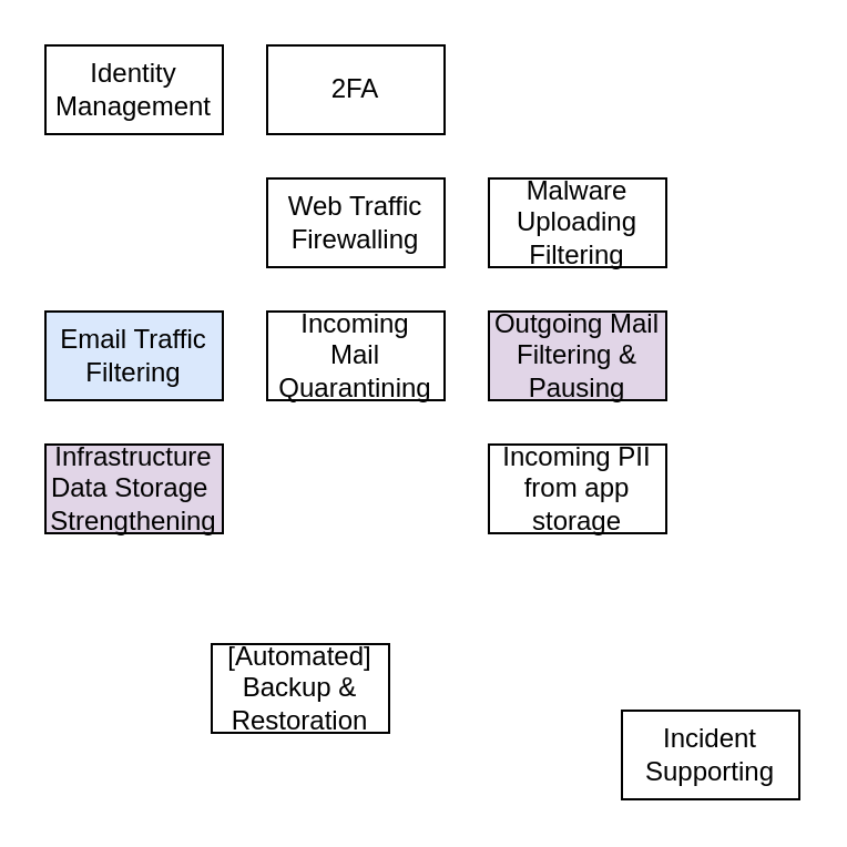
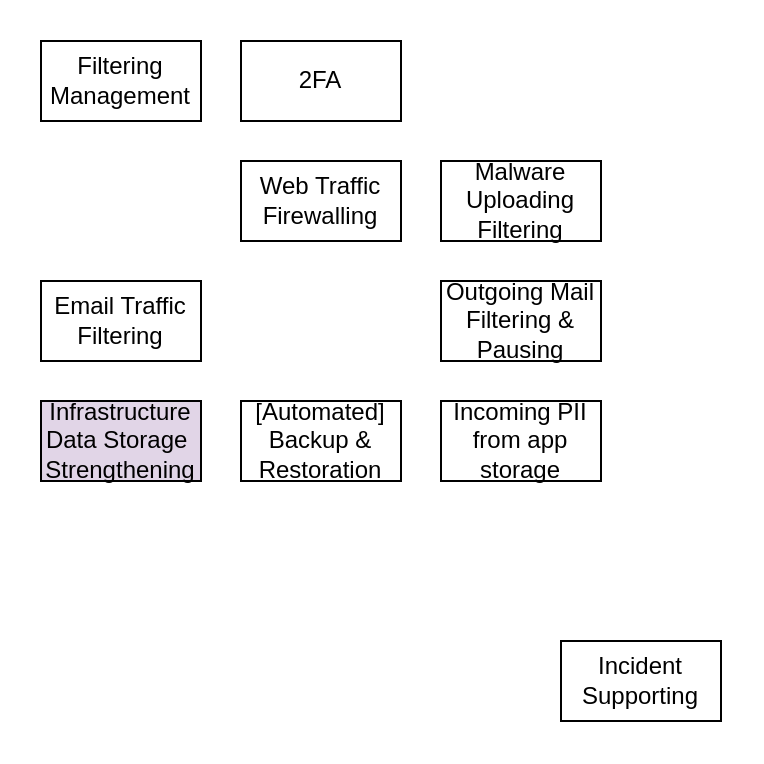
  <mxCell id="0" />
  <mxCell id="1" parent="0" />
- <mxCell id="2" value="Incoming&lt;br&gt;Mail Quarantining" style="rounded=0;whiteSpace=wrap;html=1;" vertex="1" parent="1"><mxGeometry x="120" y="140" width="80" height="40" as="geometry" /></mxCell>
- <mxCell id="3" value="Outgoing Mail Filtering &amp;amp; Pausing" style="rounded=0;whiteSpace=wrap;html=1;fillColor=#e1d5e7;" vertex="1" parent="1"><mxGeometry x="220" y="140" width="80" height="40" as="geometry" /></mxCell>
+ <mxCell id="3" value="Outgoing Mail Filtering &amp;amp; Pausing" style="rounded=0;whiteSpace=wrap;html=1;" vertex="1" parent="1"><mxGeometry x="220" y="140" width="80" height="40" as="geometry" /></mxCell>
  <mxCell id="4" value="Incident Supporting" style="rounded=0;whiteSpace=wrap;html=1;" vertex="1" parent="1"><mxGeometry x="280" y="320" width="80" height="40" as="geometry" /></mxCell>
  <mxCell id="5" value="Web Traffic Firewalling" style="rounded=0;whiteSpace=wrap;html=1;" vertex="1" parent="1"><mxGeometry x="120" y="80" width="80" height="40" as="geometry" /></mxCell>
  <mxCell id="6" value="Malware&lt;br&gt;Uploading&lt;br&gt;Filtering" style="rounded=0;whiteSpace=wrap;html=1;" vertex="1" parent="1"><mxGeometry x="220" y="80" width="80" height="40" as="geometry" /></mxCell>
- <mxCell id="7" value="Email Traffic Filtering" style="rounded=0;whiteSpace=wrap;html=1;fillColor=#dae8fc;" vertex="1" parent="1"><mxGeometry x="20" y="140" width="80" height="40" as="geometry" /></mxCell>
- <mxCell id="8" value="Identity&lt;br&gt;Management" style="rounded=0;whiteSpace=wrap;html=1;" vertex="1" parent="1"><mxGeometry x="20" width="80" height="40" as="geometry" y="20" /></mxCell>
+ <mxCell id="7" value="Email Traffic Filtering" style="rounded=0;whiteSpace=wrap;html=1;" vertex="1" parent="1"><mxGeometry x="20" y="140" width="80" height="40" as="geometry" /></mxCell>
+ <mxCell id="8" value="Filtering&lt;br&gt;Management" style="rounded=0;whiteSpace=wrap;html=1;" vertex="1" parent="1"><mxGeometry x="20" width="80" height="40" as="geometry" y="20" /></mxCell>
  <mxCell id="9" value="2FA" style="rounded=0;whiteSpace=wrap;html=1;" vertex="1" parent="1"><mxGeometry x="120" width="80" height="40" as="geometry" y="20" /></mxCell>
  <mxCell id="10" value="Infrastructure Data Storage&amp;nbsp;&lt;br&gt;Strengthening" style="rounded=0;whiteSpace=wrap;html=1;fillColor=#e1d5e7;" vertex="1" parent="1"><mxGeometry x="20" y="200" width="80" height="40" as="geometry" /></mxCell>
- <mxCell id="11" value="[Automated]&lt;br&gt;Backup &amp;amp; Restoration" style="rounded=0;whiteSpace=wrap;html=1;" vertex="1" parent="1"><mxGeometry x="95" y="290" width="80" height="40" as="geometry" /></mxCell>
+ <mxCell id="11" value="[Automated]&lt;br&gt;Backup &amp;amp; Restoration" style="rounded=0;whiteSpace=wrap;html=1;" vertex="1" parent="1"><mxGeometry x="120" y="200" width="80" height="40" as="geometry" /></mxCell>
  <mxCell id="12" value="Incoming PII from app storage" style="rounded=0;whiteSpace=wrap;html=1;" vertex="1" parent="1"><mxGeometry x="220" y="200" width="80" height="40" as="geometry" /></mxCell>
